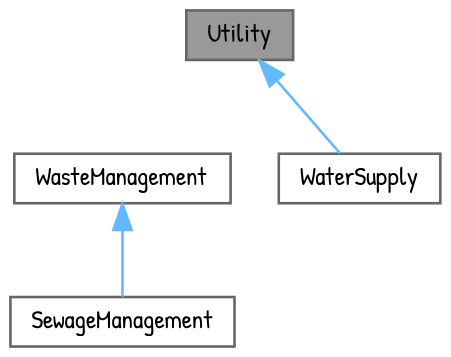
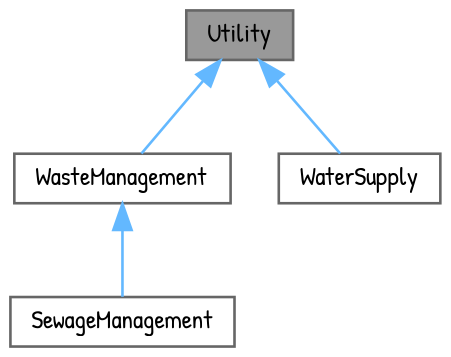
  digraph {
    fontname="Patrick Hand"
    node [color=gray40 fillcolor=white fontname="Patrick Hand" fontsize=10 shape=box style=filled]
    edge [color=steelblue1 dir=back fontname="Patrick Hand" fontsize=10 labelfontname=Helvetica labelfontsize=10 style=solid]
    n1 [fillcolor=grey60 fontcolor=black height=0.2 label=Utility width=0.4]
    n2 [height=0.2 label=WasteManagement width=0.4]
    n3 [height=0.2 label=WaterSupply width=0.4]
    n4 [height=0.2 label=SewageManagement width=0.4]
+   n1 -> n2
    n1 -> n3
    n2 -> n4
  }
